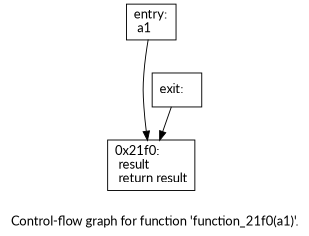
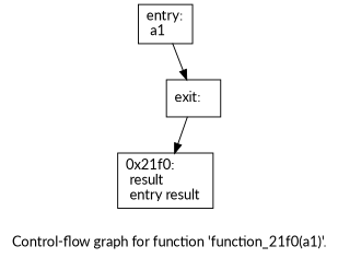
  digraph {
    fontname=Lato
    label="Control-flow graph for function 'function_21f0(a1)'."
    node [fontname=Lato shape=record]
    edge [fontname=Lato]
    n1 [label="{entry:\l  a1\l}"]
-   n2 [label="{0x21f0:\l  result\l  return result\l}"]
+   n2 [label="{0x21f0:\l  result\l  entry result\l}"]
    n3 [label="{exit:\l}"]
-   n1 -> n2
+   n1 -> n3
    n3 -> n2
  }
